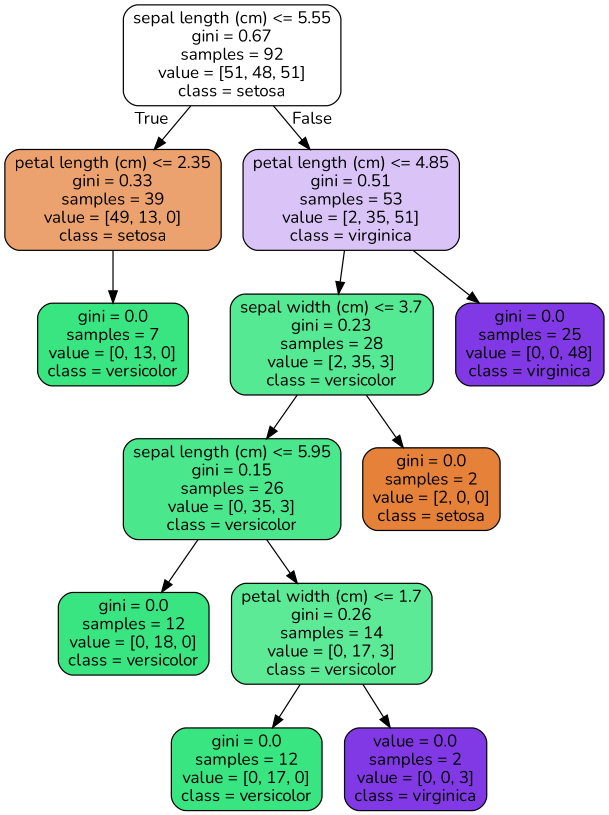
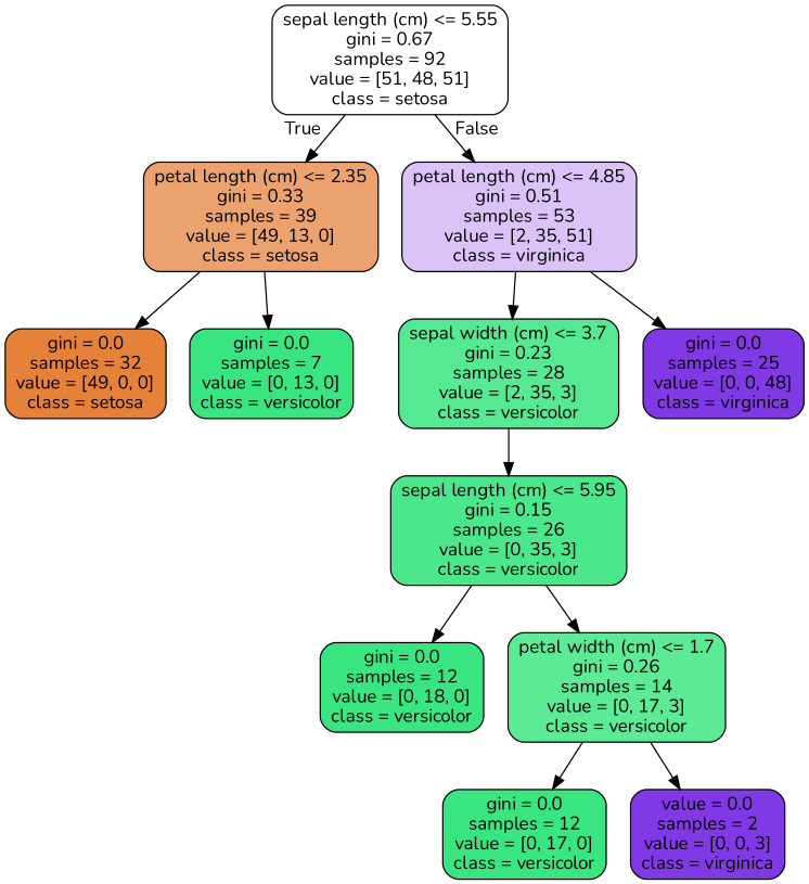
  digraph {
    fontname=Nunito
    node [color=black fillcolor="#39e581" fontname=Nunito shape=box style="filled, rounded"]
    edge [fontname=Nunito]
    n1 [fillcolor="#ffffff" label="sepal length (cm) <= 5.55\ngini = 0.67\nsamples = 92\nvalue = [51, 48, 51]\nclass = setosa"]
    n2 [fillcolor="#eca26e" label="petal length (cm) <= 2.35\ngini = 0.33\nsamples = 39\nvalue = [49, 13, 0]\nclass = setosa"]
    n3 [fillcolor="#d9c3f7" label="petal length (cm) <= 4.85\ngini = 0.51\nsamples = 53\nvalue = [2, 35, 51]\nclass = virginica"]
+   n4 [fillcolor="#e58139" label="gini = 0.0\nsamples = 32\nvalue = [49, 0, 0]\nclass = setosa"]
    n5 [label="gini = 0.0\nsamples = 7\nvalue = [0, 13, 0]\nclass = versicolor"]
    n6 [fillcolor="#54e992" label="sepal width (cm) <= 3.7\ngini = 0.23\nsamples = 28\nvalue = [2, 35, 3]\nclass = versicolor"]
    n7 [fillcolor="#8139e5" label="gini = 0.0\nsamples = 25\nvalue = [0, 0, 48]\nclass = virginica"]
    n8 [fillcolor="#4ae78c" label="sepal length (cm) <= 5.95\ngini = 0.15\nsamples = 26\nvalue = [0, 35, 3]\nclass = versicolor"]
-   n9 [fillcolor="#e58139" label="gini = 0.0\nsamples = 2\nvalue = [2, 0, 0]\nclass = setosa"]
    n10 [label="gini = 0.0\nsamples = 12\nvalue = [0, 18, 0]\nclass = versicolor"]
    n11 [fillcolor="#5cea97" label="petal width (cm) <= 1.7\ngini = 0.26\nsamples = 14\nvalue = [0, 17, 3]\nclass = versicolor"]
    n12 [label="gini = 0.0\nsamples = 12\nvalue = [0, 17, 0]\nclass = versicolor"]
    n13 [fillcolor="#8139e5" label="value = 0.0\nsamples = 2\nvalue = [0, 0, 3]\nclass = virginica"]
    n1 -> n2 [headlabel=True labelangle=45 labeldistance=2.5]
    n1 -> n3 [headlabel=False labelangle=-45 labeldistance=2.5]
+   n2 -> n4
    n2 -> n5
    n3 -> n6
    n3 -> n7
    n6 -> n8
-   n6 -> n9
    n8 -> n10
    n8 -> n11
    n11 -> n12
    n11 -> n13
  }
